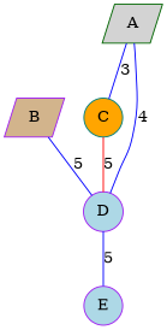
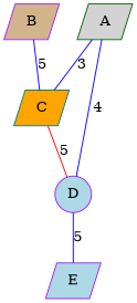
  digraph {
    node [color=purple fillcolor=lightblue shape=circle style=filled]
    edge [arrowhead=none color=blue]
    B [fillcolor=tan shape=parallelogram]
-   C [color=teal fillcolor=orange]
+   C [color=teal fillcolor=orange shape=parallelogram]
    A [color=darkgreen fillcolor=lightgrey shape=parallelogram]
    D
-   E
-   B -> D [label=5]
+   E [shape=parallelogram]
+   B -> C [label=5]
    C -> D [color=red label=5]
    A -> C [label=3]
    A -> D [label=4]
    D -> E [label=5]
  }
